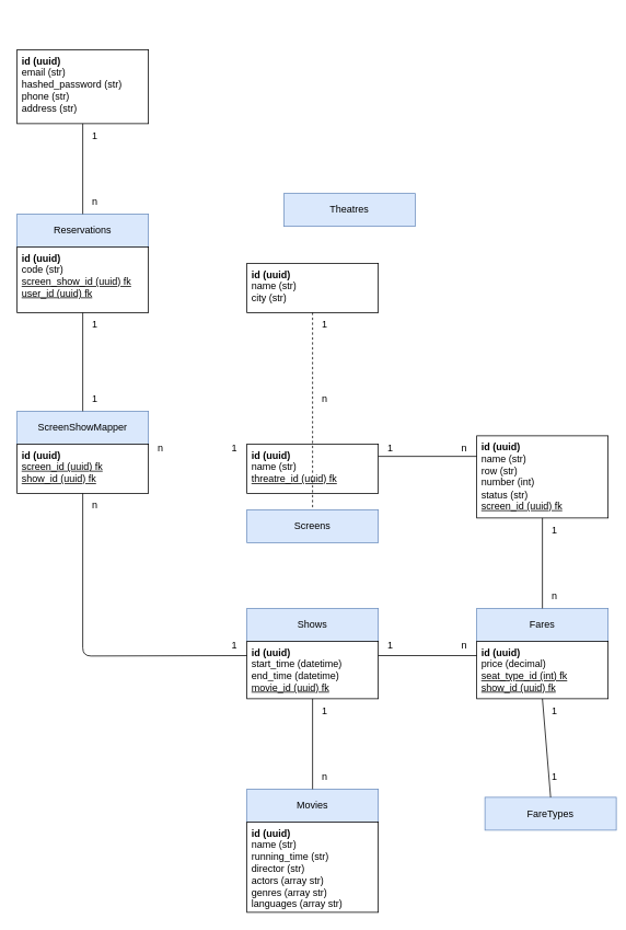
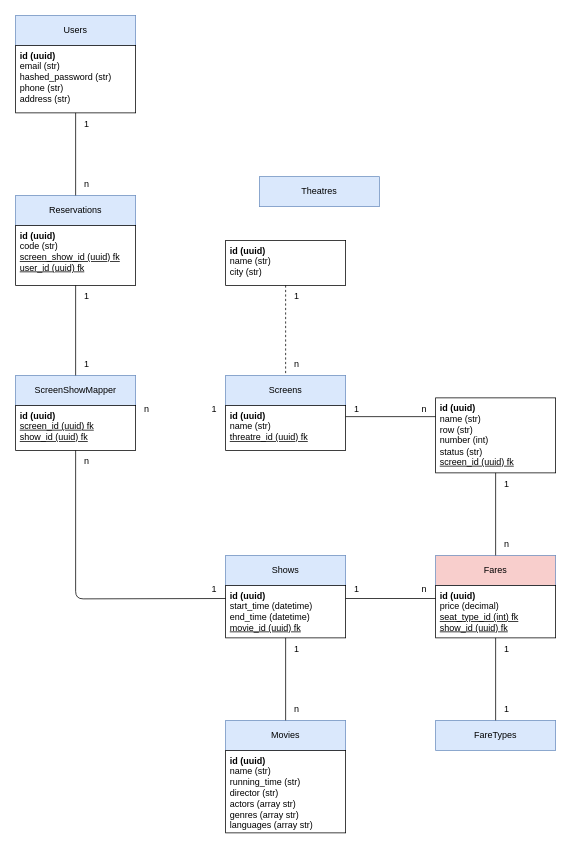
  <mxCell id="0" />
  <mxCell id="1" parent="0" />
+ <mxCell id="2" value="Users" style="rounded=0;whiteSpace=wrap;html=1;fillColor=#dae8fc;strokeColor=#6c8ebf;" parent="1" vertex="1"><mxGeometry x="20" y="20" width="160" height="40" as="geometry" /></mxCell>
  <mxCell id="3" value="&lt;b&gt;id (uuid)&lt;br&gt;&lt;/b&gt;email (str)&lt;br&gt;hashed_password (str)&lt;br&gt;phone (str)&lt;br&gt;address (str)" style="rounded=0;whiteSpace=wrap;html=1;align=left;spacingLeft=4;horizontal=1;verticalAlign=top;" parent="1" vertex="1"><mxGeometry x="20" y="60" width="160" height="90" as="geometry" /></mxCell>
  <mxCell id="4" value="Theatres" style="rounded=0;whiteSpace=wrap;html=1;fillColor=#dae8fc;strokeColor=#6c8ebf;" parent="1" vertex="1"><mxGeometry x="345" y="235" width="160" height="40" as="geometry" /></mxCell>
  <mxCell id="5" value="&lt;b&gt;id (uuid)&lt;br&gt;&lt;/b&gt;name (str)&lt;br&gt;city (str)" style="rounded=0;whiteSpace=wrap;html=1;align=left;spacingLeft=4;horizontal=1;verticalAlign=top;" parent="1" vertex="1"><mxGeometry x="300" y="320" width="160" height="60" as="geometry" /></mxCell>
- <mxCell id="6" value="Screens" style="rounded=0;whiteSpace=wrap;html=1;fillColor=#dae8fc;strokeColor=#6c8ebf;" parent="1" vertex="1"><mxGeometry x="300" y="620" width="160" height="40" as="geometry" /></mxCell>
+ <mxCell id="6" value="Screens" style="rounded=0;whiteSpace=wrap;html=1;fillColor=#dae8fc;strokeColor=#6c8ebf;" parent="1" vertex="1"><mxGeometry x="300" y="500" width="160" height="40" as="geometry" /></mxCell>
  <mxCell id="7" value="&lt;b&gt;id (uuid)&lt;br&gt;&lt;/b&gt;name (str)&lt;br&gt;&lt;u&gt;threatre_id (uuid) fk&lt;/u&gt;" style="rounded=0;whiteSpace=wrap;html=1;align=left;spacingLeft=4;horizontal=1;verticalAlign=top;" parent="1" vertex="1"><mxGeometry x="300" y="540" width="160" height="60" as="geometry" /></mxCell>
  <mxCell id="8" value="&lt;b&gt;id (uuid)&lt;br&gt;&lt;/b&gt;name (str)&lt;br&gt;row (str)&lt;br&gt;number (int)&lt;br&gt;status (str)&lt;br&gt;&lt;u&gt;screen_id (uuid) fk&lt;/u&gt;" style="rounded=0;whiteSpace=wrap;html=1;align=left;spacingLeft=4;horizontal=1;verticalAlign=top;" parent="1" vertex="1"><mxGeometry x="580" y="530" width="160" height="100" as="geometry" /></mxCell>
  <mxCell id="9" value="Shows" style="rounded=0;whiteSpace=wrap;html=1;fillColor=#dae8fc;strokeColor=#6c8ebf;" parent="1" vertex="1"><mxGeometry x="300" y="740" width="160" height="40" as="geometry" /></mxCell>
  <mxCell id="10" value="&lt;b&gt;id (uuid)&lt;br&gt;&lt;/b&gt;start_time (datetime)&lt;br&gt;end_time (datetime)&lt;br&gt;&lt;u&gt;movie_id (uuid) fk&lt;/u&gt;" style="rounded=0;whiteSpace=wrap;html=1;align=left;spacingLeft=4;horizontal=1;verticalAlign=top;" parent="1" vertex="1"><mxGeometry x="300" y="780" width="160" height="70" as="geometry" /></mxCell>
  <mxCell id="11" value="Movies" style="rounded=0;whiteSpace=wrap;html=1;fillColor=#dae8fc;strokeColor=#6c8ebf;" parent="1" vertex="1"><mxGeometry x="300" y="960" width="160" height="40" as="geometry" /></mxCell>
  <mxCell id="12" value="&lt;b&gt;id (uuid)&lt;br&gt;&lt;/b&gt;name (str)&lt;br&gt;running_time (str)&lt;br&gt;director (str)&lt;br&gt;actors (array str)&lt;br&gt;genres (array str)&lt;br&gt;languages (array str)" style="rounded=0;whiteSpace=wrap;html=1;align=left;spacingLeft=4;horizontal=1;verticalAlign=top;" parent="1" vertex="1"><mxGeometry x="300" y="1000" width="160" height="110" as="geometry" /></mxCell>
- <mxCell id="13" value="Fares" style="rounded=0;whiteSpace=wrap;html=1;fillColor=#dae8fc;strokeColor=#6c8ebf;" vertex="1" parent="1"><mxGeometry x="580" y="740" width="160" height="40" as="geometry" /></mxCell>
+ <mxCell id="13" value="Fares" style="rounded=0;whiteSpace=wrap;html=1;fillColor=#f8cecc;strokeColor=#6c8ebf;" vertex="1" parent="1"><mxGeometry x="580" y="740" width="160" height="40" as="geometry" /></mxCell>
  <mxCell id="14" value="&lt;b&gt;id (uuid)&lt;/b&gt;&lt;br&gt;price (decimal)&lt;br&gt;&lt;u&gt;seat_type_id (int) fk&lt;br&gt;show_id (uuid) fk&lt;/u&gt;" style="rounded=0;whiteSpace=wrap;html=1;align=left;spacingLeft=4;horizontal=1;verticalAlign=top;" vertex="1" parent="1"><mxGeometry x="580" y="780" width="160" height="70" as="geometry" /></mxCell>
- <mxCell id="15" value="FareTypes" style="rounded=0;whiteSpace=wrap;html=1;fillColor=#dae8fc;strokeColor=#6c8ebf;" vertex="1" parent="1"><mxGeometry x="590" y="970" width="160" height="40" as="geometry" /></mxCell>
+ <mxCell id="15" value="FareTypes" style="rounded=0;whiteSpace=wrap;html=1;fillColor=#dae8fc;strokeColor=#6c8ebf;" vertex="1" parent="1"><mxGeometry x="580" y="960" width="160" height="40" as="geometry" /></mxCell>
  <mxCell id="16" value="" style="endArrow=none;html=1;exitX=0.5;exitY=1;exitDx=0;exitDy=0;entryX=0.5;entryY=0;entryDx=0;entryDy=0;dashed=1;" edge="1" parent="1" source="5" target="6"><mxGeometry width="50" height="50" relative="1" as="geometry"><mxPoint x="720" y="650" as="sourcePoint" /><mxPoint x="770" y="600" as="targetPoint" /></mxGeometry></mxCell>
  <mxCell id="17" value="1" style="text;html=1;strokeColor=none;fillColor=none;align=center;verticalAlign=middle;whiteSpace=wrap;rounded=0;" vertex="1" parent="1"><mxGeometry x="380" y="380" width="30" height="30" as="geometry" /></mxCell>
  <mxCell id="18" value="n" style="text;html=1;strokeColor=none;fillColor=none;align=center;verticalAlign=middle;whiteSpace=wrap;rounded=0;" vertex="1" parent="1"><mxGeometry x="380" y="470" width="30" height="30" as="geometry" /></mxCell>
  <mxCell id="19" value="" style="endArrow=none;html=1;exitX=1;exitY=0.25;exitDx=0;exitDy=0;entryX=0;entryY=0.25;entryDx=0;entryDy=0;" edge="1" parent="1" source="7" target="8"><mxGeometry width="50" height="50" relative="1" as="geometry"><mxPoint x="480" y="520" as="sourcePoint" /><mxPoint x="530" y="470" as="targetPoint" /></mxGeometry></mxCell>
  <mxCell id="20" value="1" style="text;html=1;strokeColor=none;fillColor=none;align=center;verticalAlign=middle;whiteSpace=wrap;rounded=0;" vertex="1" parent="1"><mxGeometry x="460" y="530" width="30" height="30" as="geometry" /></mxCell>
  <mxCell id="21" value="n" style="text;html=1;strokeColor=none;fillColor=none;align=center;verticalAlign=middle;whiteSpace=wrap;rounded=0;" vertex="1" parent="1"><mxGeometry x="550" y="530" width="30" height="30" as="geometry" /></mxCell>
  <mxCell id="22" value="" style="endArrow=none;html=1;exitX=0.5;exitY=0;exitDx=0;exitDy=0;entryX=0.5;entryY=1;entryDx=0;entryDy=0;" edge="1" parent="1" source="13" target="8"><mxGeometry width="50" height="50" relative="1" as="geometry"><mxPoint x="650" y="690" as="sourcePoint" /><mxPoint x="700" y="640" as="targetPoint" /></mxGeometry></mxCell>
  <mxCell id="23" value="1" style="text;html=1;strokeColor=none;fillColor=none;align=center;verticalAlign=middle;whiteSpace=wrap;rounded=0;" vertex="1" parent="1"><mxGeometry x="660" y="630" width="30" height="30" as="geometry" /></mxCell>
  <mxCell id="24" value="n" style="text;html=1;strokeColor=none;fillColor=none;align=center;verticalAlign=middle;whiteSpace=wrap;rounded=0;" vertex="1" parent="1"><mxGeometry x="660" y="710" width="30" height="30" as="geometry" /></mxCell>
  <mxCell id="25" value="" style="endArrow=none;html=1;exitX=0.5;exitY=0;exitDx=0;exitDy=0;entryX=0.5;entryY=1;entryDx=0;entryDy=0;" edge="1" parent="1" source="15" target="14"><mxGeometry width="50" height="50" relative="1" as="geometry"><mxPoint x="650" y="860" as="sourcePoint" /><mxPoint x="700" y="810" as="targetPoint" /></mxGeometry></mxCell>
  <mxCell id="26" value="1" style="text;html=1;strokeColor=none;fillColor=none;align=center;verticalAlign=middle;whiteSpace=wrap;rounded=0;" vertex="1" parent="1"><mxGeometry x="660" y="850" width="30" height="30" as="geometry" /></mxCell>
  <mxCell id="27" value="1" style="text;html=1;strokeColor=none;fillColor=none;align=center;verticalAlign=middle;whiteSpace=wrap;rounded=0;" vertex="1" parent="1"><mxGeometry x="660" y="930" width="30" height="30" as="geometry" /></mxCell>
  <mxCell id="28" value="" style="endArrow=none;html=1;exitX=1;exitY=0.25;exitDx=0;exitDy=0;entryX=0;entryY=0.25;entryDx=0;entryDy=0;" edge="1" parent="1" source="10" target="14"><mxGeometry width="50" height="50" relative="1" as="geometry"><mxPoint x="430" y="690" as="sourcePoint" /><mxPoint x="480" y="640" as="targetPoint" /></mxGeometry></mxCell>
  <mxCell id="29" value="n" style="text;html=1;strokeColor=none;fillColor=none;align=center;verticalAlign=middle;whiteSpace=wrap;rounded=0;" vertex="1" parent="1"><mxGeometry x="550" y="770" width="30" height="30" as="geometry" /></mxCell>
  <mxCell id="30" value="1" style="text;html=1;strokeColor=none;fillColor=none;align=center;verticalAlign=middle;whiteSpace=wrap;rounded=0;" vertex="1" parent="1"><mxGeometry x="460" y="770" width="30" height="30" as="geometry" /></mxCell>
  <mxCell id="31" value="1" style="text;html=1;strokeColor=none;fillColor=none;align=center;verticalAlign=middle;whiteSpace=wrap;rounded=0;" vertex="1" parent="1"><mxGeometry x="380" y="850" width="30" height="30" as="geometry" /></mxCell>
  <mxCell id="32" value="n" style="text;html=1;strokeColor=none;fillColor=none;align=center;verticalAlign=middle;whiteSpace=wrap;rounded=0;" vertex="1" parent="1"><mxGeometry x="380" y="930" width="30" height="30" as="geometry" /></mxCell>
  <mxCell id="33" value="Reservations" style="rounded=0;whiteSpace=wrap;html=1;fillColor=#dae8fc;strokeColor=#6c8ebf;" vertex="1" parent="1"><mxGeometry x="20" y="260" width="160" height="40" as="geometry" /></mxCell>
  <mxCell id="34" value="&lt;b&gt;id (uuid)&lt;/b&gt;&lt;br&gt;code (str)&lt;br&gt;&lt;u&gt;screen_show_id (uuid) fk&lt;br&gt;user_id (uuid) fk&lt;/u&gt;" style="rounded=0;whiteSpace=wrap;html=1;align=left;spacingLeft=4;horizontal=1;verticalAlign=top;" vertex="1" parent="1"><mxGeometry x="20" y="300" width="160" height="80" as="geometry" /></mxCell>
  <mxCell id="35" value="" style="endArrow=none;html=1;exitX=0.5;exitY=0;exitDx=0;exitDy=0;entryX=0.5;entryY=1;entryDx=0;entryDy=0;" edge="1" parent="1" source="11" target="10"><mxGeometry width="50" height="50" relative="1" as="geometry"><mxPoint x="330" y="790" as="sourcePoint" /><mxPoint x="360" y="880" as="targetPoint" /></mxGeometry></mxCell>
  <mxCell id="36" value="ScreenShowMapper" style="rounded=0;whiteSpace=wrap;html=1;fillColor=#dae8fc;strokeColor=#6c8ebf;" vertex="1" parent="1"><mxGeometry x="20" y="500" width="160" height="40" as="geometry" /></mxCell>
  <mxCell id="37" value="&lt;b&gt;id (uuid)&lt;br&gt;&lt;/b&gt;&lt;u&gt;screen_id (uuid) fk&lt;br&gt;show_id (uuid) fk&lt;/u&gt;" style="rounded=0;whiteSpace=wrap;html=1;align=left;spacingLeft=4;horizontal=1;verticalAlign=top;" vertex="1" parent="1"><mxGeometry x="20" y="540" width="160" height="60" as="geometry" /></mxCell>
  <mxCell id="38" value="n" style="text;html=1;strokeColor=none;fillColor=none;align=center;verticalAlign=middle;whiteSpace=wrap;rounded=0;" vertex="1" parent="1"><mxGeometry x="180" y="530" width="30" height="30" as="geometry" /></mxCell>
  <mxCell id="39" value="1" style="text;html=1;strokeColor=none;fillColor=none;align=center;verticalAlign=middle;whiteSpace=wrap;rounded=0;" vertex="1" parent="1"><mxGeometry x="270" y="530" width="30" height="30" as="geometry" /></mxCell>
  <mxCell id="40" value="" style="endArrow=none;html=1;exitX=0.5;exitY=1;exitDx=0;exitDy=0;entryX=0;entryY=0.25;entryDx=0;entryDy=0;" edge="1" parent="1" source="37" target="10"><mxGeometry width="50" height="50" relative="1" as="geometry"><mxPoint x="330" y="590" as="sourcePoint" /><mxPoint x="380" y="540" as="targetPoint" /><Array as="points"><mxPoint x="100" y="798" /></Array></mxGeometry></mxCell>
  <mxCell id="41" value="n" style="text;html=1;strokeColor=none;fillColor=none;align=center;verticalAlign=middle;whiteSpace=wrap;rounded=0;" vertex="1" parent="1"><mxGeometry x="100" y="600" width="30" height="30" as="geometry" /></mxCell>
  <mxCell id="42" value="1" style="text;html=1;strokeColor=none;fillColor=none;align=center;verticalAlign=middle;whiteSpace=wrap;rounded=0;" vertex="1" parent="1"><mxGeometry x="270" y="770" width="30" height="30" as="geometry" /></mxCell>
  <mxCell id="43" value="" style="endArrow=none;html=1;exitX=0.5;exitY=0;exitDx=0;exitDy=0;entryX=0.5;entryY=1;entryDx=0;entryDy=0;" edge="1" parent="1" source="36" target="34"><mxGeometry width="50" height="50" relative="1" as="geometry"><mxPoint x="330" y="390" as="sourcePoint" /><mxPoint x="380" y="340" as="targetPoint" /></mxGeometry></mxCell>
  <mxCell id="44" value="1" style="text;html=1;strokeColor=none;fillColor=none;align=center;verticalAlign=middle;whiteSpace=wrap;rounded=0;" vertex="1" parent="1"><mxGeometry x="100" y="380" width="30" height="30" as="geometry" /></mxCell>
  <mxCell id="45" value="1" style="text;html=1;strokeColor=none;fillColor=none;align=center;verticalAlign=middle;whiteSpace=wrap;rounded=0;" vertex="1" parent="1"><mxGeometry x="100" y="470" width="30" height="30" as="geometry" /></mxCell>
  <mxCell id="46" value="" style="endArrow=none;html=1;entryX=0.5;entryY=1;entryDx=0;entryDy=0;exitX=0.5;exitY=0;exitDx=0;exitDy=0;" edge="1" parent="1" source="33" target="3"><mxGeometry width="50" height="50" relative="1" as="geometry"><mxPoint x="80" y="300" as="sourcePoint" /><mxPoint x="130" y="250" as="targetPoint" /></mxGeometry></mxCell>
  <mxCell id="47" value="1" style="text;html=1;strokeColor=none;fillColor=none;align=center;verticalAlign=middle;whiteSpace=wrap;rounded=0;" vertex="1" parent="1"><mxGeometry x="100" y="150" width="30" height="30" as="geometry" /></mxCell>
  <mxCell id="48" value="n" style="text;html=1;strokeColor=none;fillColor=none;align=center;verticalAlign=middle;whiteSpace=wrap;rounded=0;" vertex="1" parent="1"><mxGeometry x="100" y="230" width="30" height="30" as="geometry" /></mxCell>
